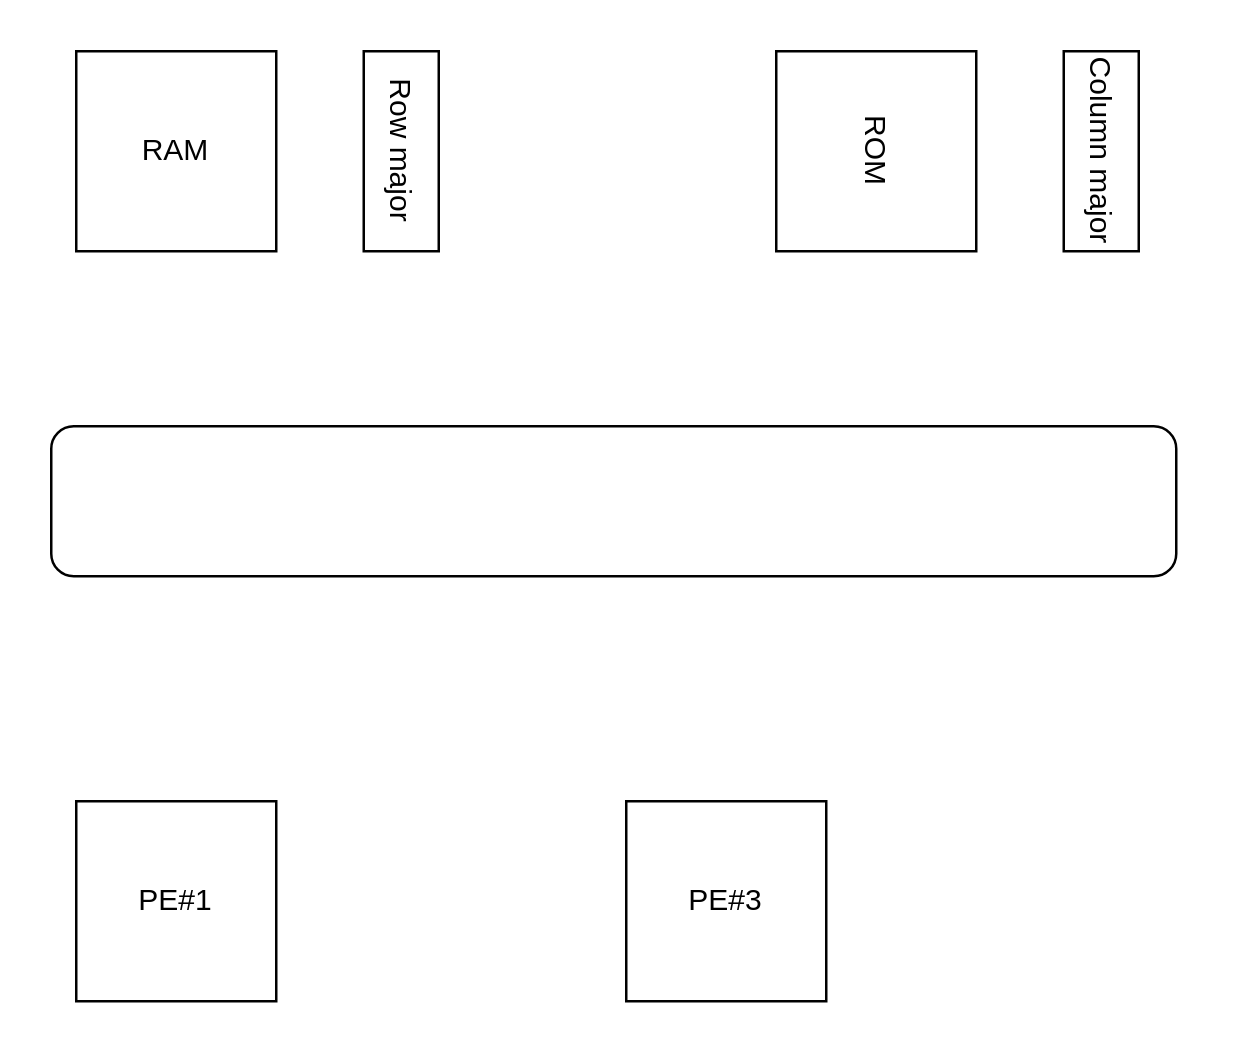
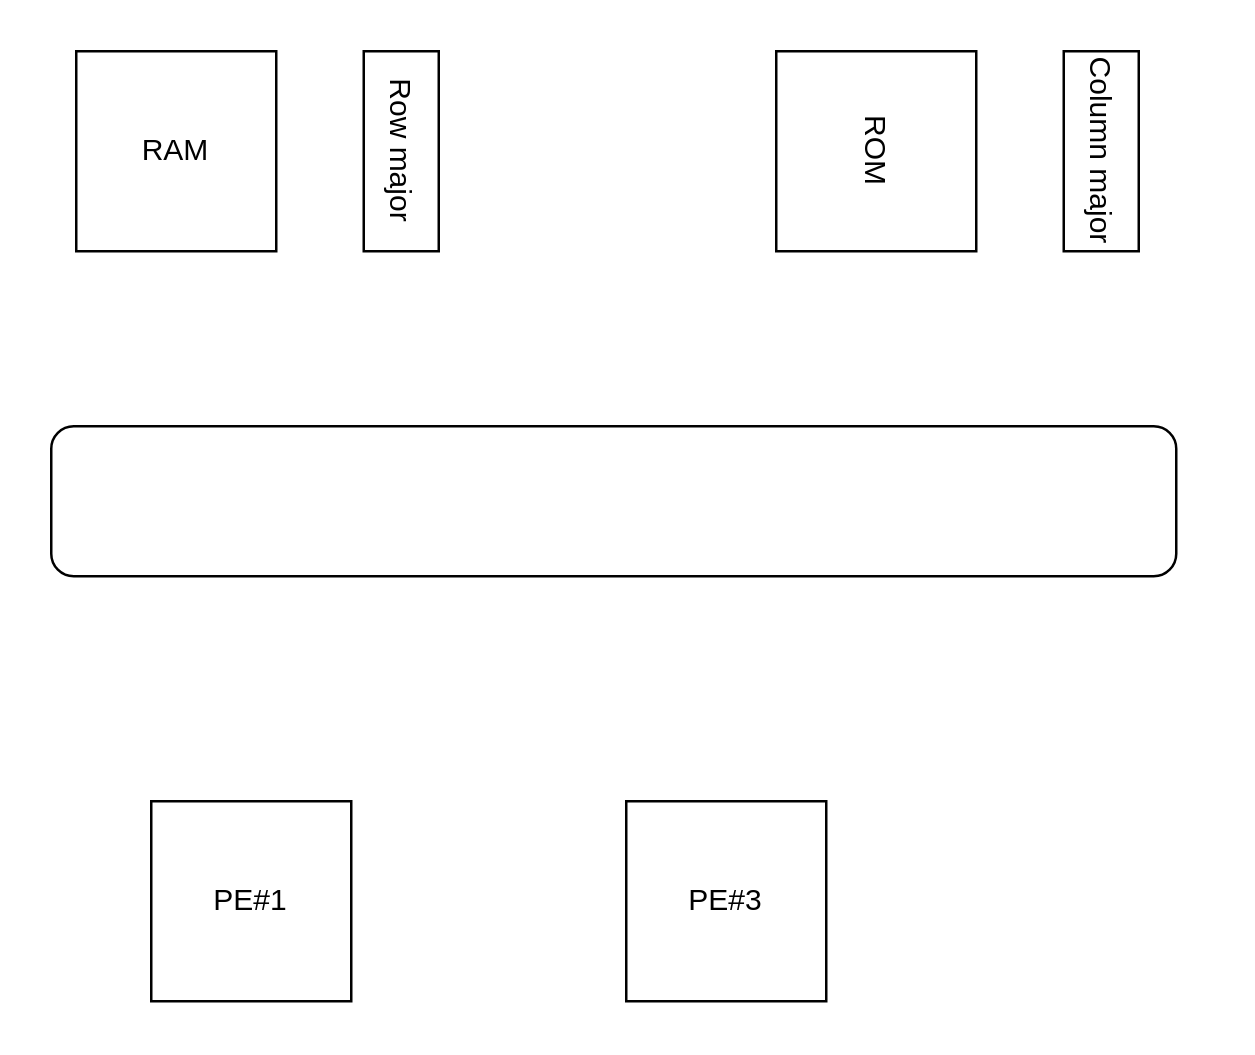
  <mxCell id="0" />
  <mxCell id="1" parent="0" />
  <mxCell id="2" value="ROM" style="whiteSpace=wrap;html=1;aspect=fixed;fillColor=none;rotation=90;" vertex="1" parent="1"><mxGeometry x="310" y="20" width="80" height="80" as="geometry" /></mxCell>
  <mxCell id="3" value="RAM" style="whiteSpace=wrap;html=1;aspect=fixed;fillColor=none;" vertex="1" parent="1"><mxGeometry x="30" y="20" width="80" height="80" as="geometry" /></mxCell>
- <mxCell id="4" value="PE#1" style="whiteSpace=wrap;html=1;aspect=fixed;fillColor=none;" vertex="1" parent="1"><mxGeometry x="30" y="320" width="80" height="80" as="geometry" /></mxCell>
+ <mxCell id="4" value="PE#1" style="whiteSpace=wrap;html=1;aspect=fixed;fillColor=none;" vertex="1" parent="1"><mxGeometry x="60" y="320" width="80" height="80" as="geometry" /></mxCell>
  <mxCell id="5" value="PE#3" style="whiteSpace=wrap;html=1;aspect=fixed;fillColor=none;" vertex="1" parent="1"><mxGeometry x="250" y="320" width="80" height="80" as="geometry" /></mxCell>
  <mxCell id="6" value="" style="rounded=1;whiteSpace=wrap;html=1;fillColor=none;" vertex="1" parent="1"><mxGeometry x="20" y="170" width="450" height="60" as="geometry" /></mxCell>
  <mxCell id="7" value="Column major" style="rounded=0;whiteSpace=wrap;html=1;fillColor=none;rotation=90;" vertex="1" parent="1"><mxGeometry x="400" y="45" width="80" height="30" as="geometry" /></mxCell>
  <mxCell id="8" value="Row major" style="rounded=0;whiteSpace=wrap;html=1;fillColor=none;rotation=90;" vertex="1" parent="1"><mxGeometry x="120" y="45" width="80" height="30" as="geometry" /></mxCell>
